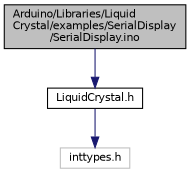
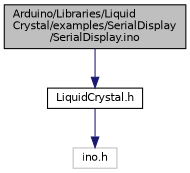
  digraph {
    node [color=black fillcolor=white fontname=Helvetica fontsize=10 shape=record style=filled]
    edge [color=midnightblue fontname=Helvetica fontsize=10 labelfontname=Helvetica labelfontsize=10 style=solid]
    n1 [fillcolor=grey75 fontcolor=black height=0.2 label="Arduino/Libraries/Liquid\lCrystal/examples/SerialDisplay\l/SerialDisplay.ino" width=0.4]
    n2 [height=0.2 label="LiquidCrystal.h" width=0.4]
-   n3 [color=grey75 height=0.2 label="inttypes.h" width=0.4]
+   n3 [color=grey75 height=0.2 label="ino.h" width=0.4]
    n1 -> n2
    n2 -> n3
  }
